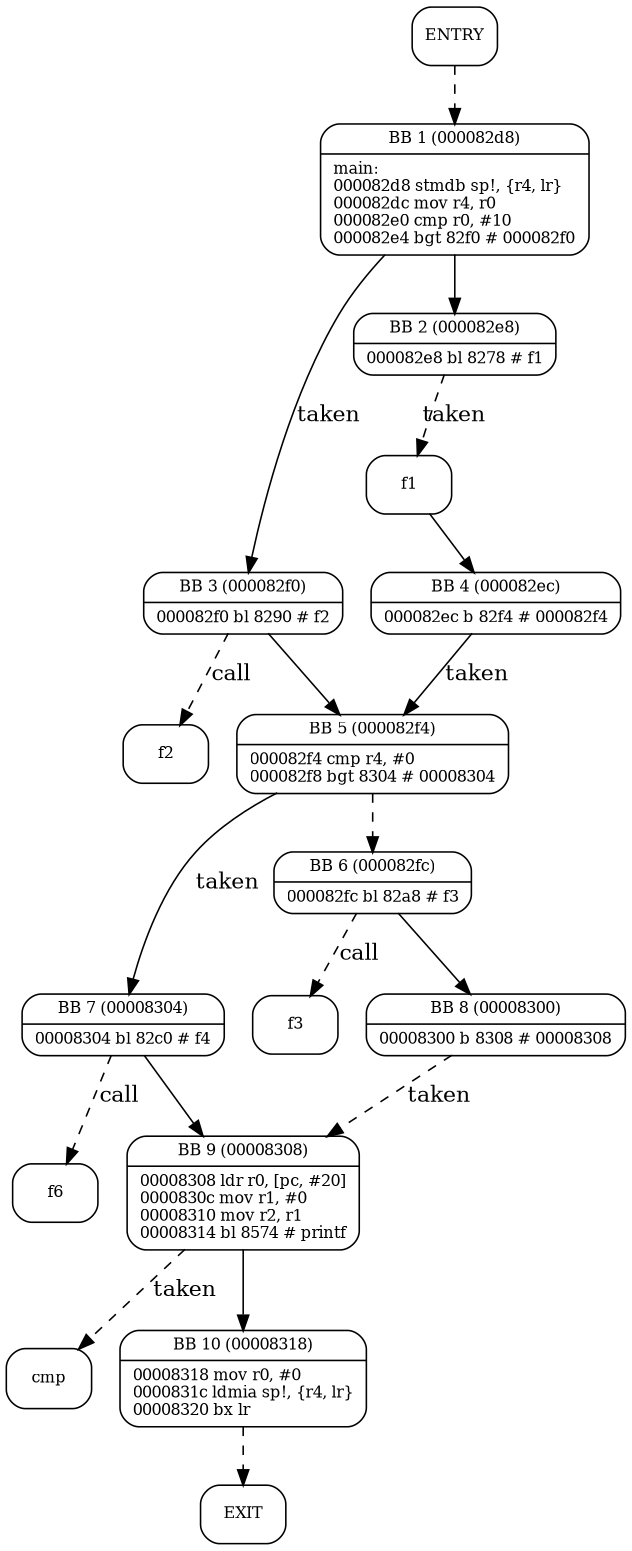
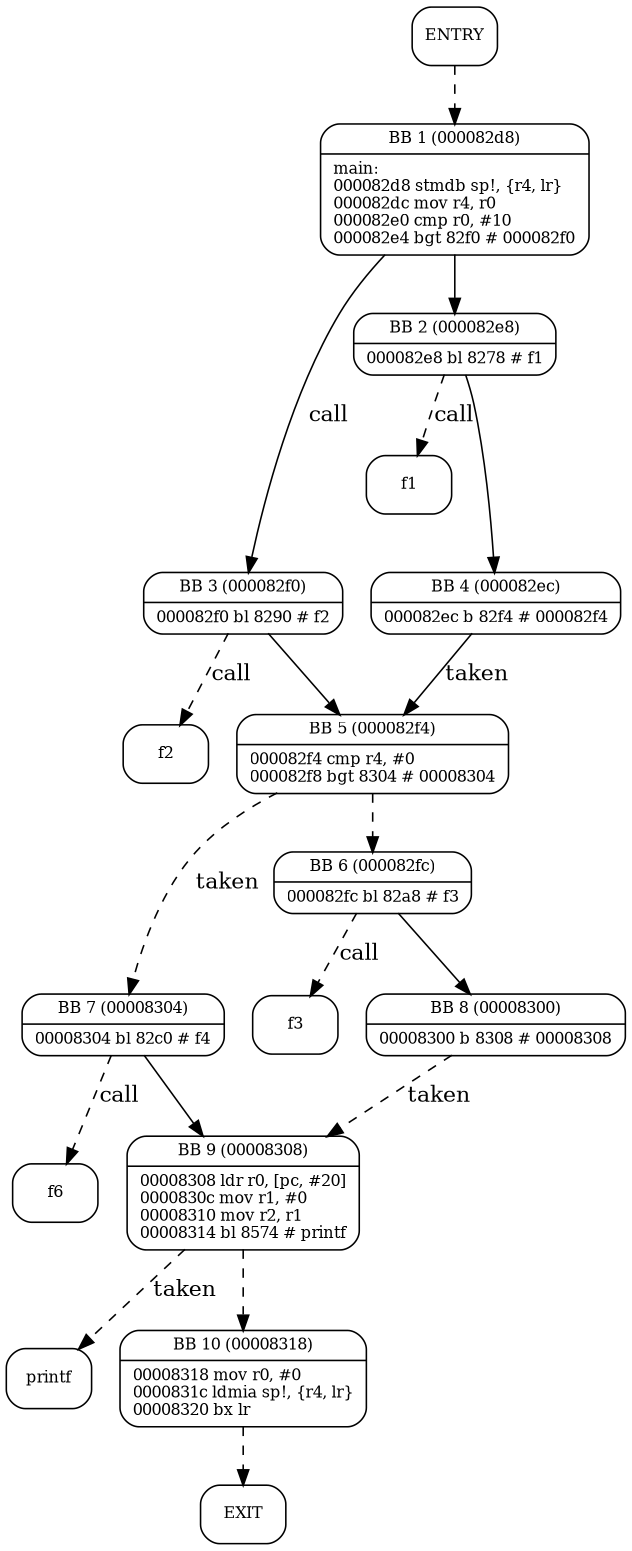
  digraph {
    node [fontsize=10 labeljust=l shape=Mrecord]
    edge [weight=1]
    n1 [label=ENTRY]
    n2 [label="{BB 1 (000082d8) | main:\l000082d8    stmdb sp!, \{r4, lr\}\l000082dc    mov r4, r0\l000082e0    cmp r0, #10\l000082e4    bgt 82f0    # 000082f0\l }"]
    n3 [label="{BB 3 (000082f0) | 000082f0    bl 8290    # f2\l }"]
    n4 [label="{BB 2 (000082e8) | 000082e8    bl 8278    # f1\l }"]
    n5 [label=f2]
    n6 [label="{BB 5 (000082f4) | 000082f4    cmp r4, #0\l000082f8    bgt 8304    # 00008304\l }"]
    n7 [label=f1]
    n8 [label="{BB 4 (000082ec) | 000082ec    b 82f4    # 000082f4\l }"]
    n9 [label="{BB 7 (00008304) | 00008304    bl 82c0    # f4\l }"]
    n10 [label="{BB 6 (000082fc) | 000082fc    bl 82a8    # f3\l }"]
    n11 [label=f6]
    n12 [label="{BB 9 (00008308) | 00008308    ldr r0, [pc, #20]\l0000830c    mov r1, #0\l00008310    mov r2, r1\l00008314    bl 8574    # printf\l }"]
    n13 [label=f3]
    n14 [label="{BB 8 (00008300) | 00008300    b 8308    # 00008308\l }"]
-   n15 [label=cmp]
+   n15 [label=printf]
    n16 [label="{BB 10 (00008318) | 00008318    mov r0, #0\l0000831c    ldmia sp!, \{r4, lr\}\l00008320    bx lr\l }"]
    n17 [label=EXIT]
    n1 -> n2 [style=dashed]
-   n2 -> n3 [label=taken weight=3]
+   n2 -> n3 [label=call weight=3]
    n2 -> n4 [weight=4]
    n3 -> n5 [label=call style=dashed]
    n3 -> n6 [weight=4]
-   n4 -> n7 [label=taken style=dashed]
-   n7 -> n8 [weight=4]
-   n6 -> n9 [label=taken weight=3]
+   n4 -> n7 [label=call style=dashed]
+   n4 -> n8 [weight=4]
+   n6 -> n9 [label=taken weight=3 style=dashed]
    n6 -> n10 [style=dashed weight=4]
    n8 -> n6 [label=taken weight=3]
    n9 -> n11 [label=call style=dashed]
    n9 -> n12 [weight=4]
    n10 -> n13 [label=call style=dashed]
    n10 -> n14 [weight=4]
    n12 -> n15 [label=taken style=dashed]
-   n12 -> n16 [weight=4]
+   n12 -> n16 [weight=4 style=dashed]
    n14 -> n12 [label=taken style=dashed weight=3]
    n16 -> n17 [style=dashed]
  }
